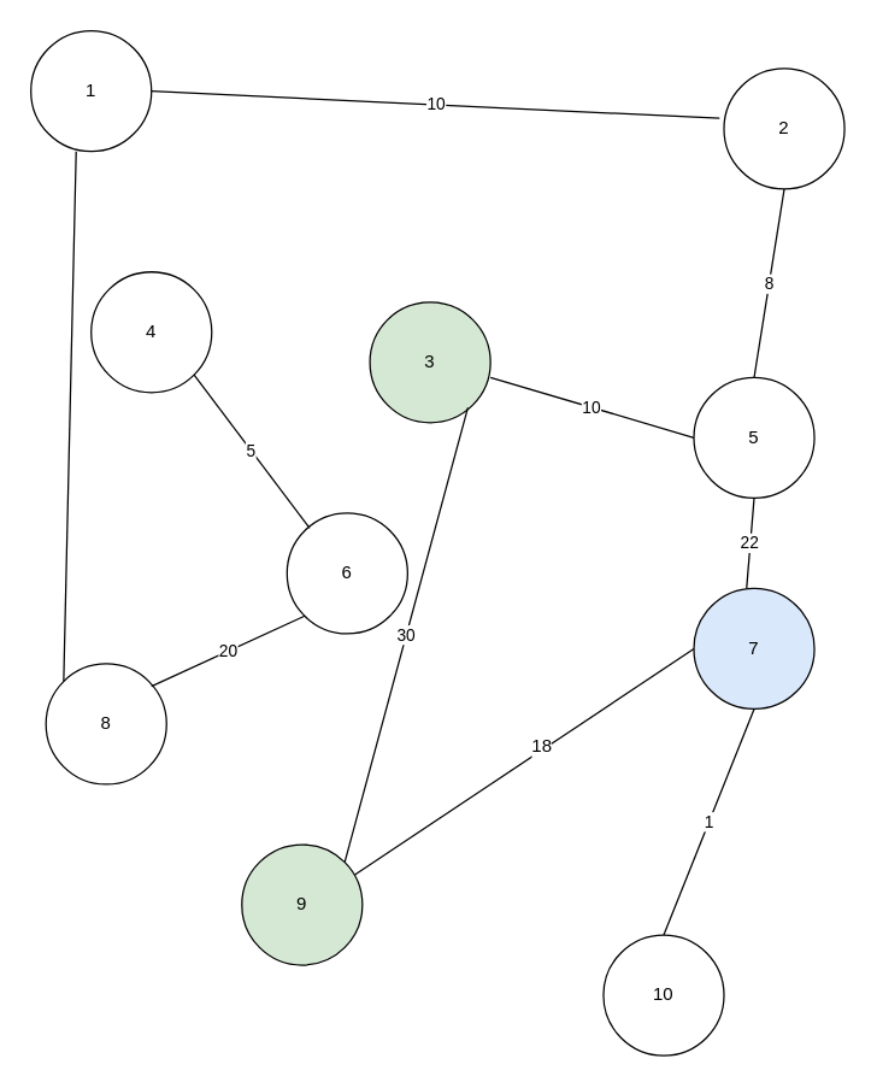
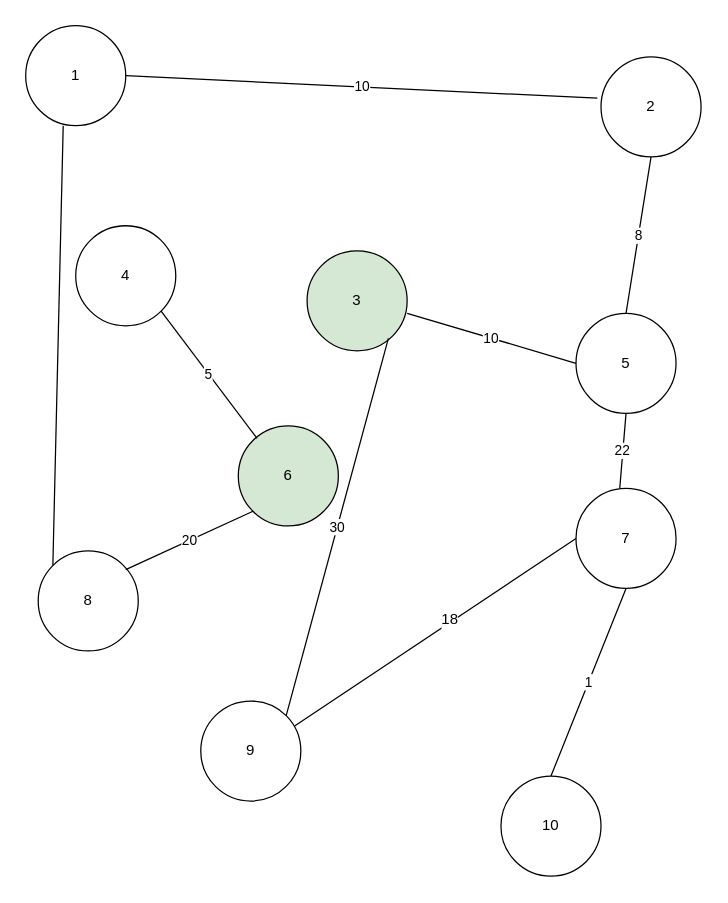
  <mxCell id="0" />
  <mxCell id="1" parent="0" />
- <mxCell id="2" value="6" style="ellipse;whiteSpace=wrap;html=1;aspect=fixed;" vertex="1" parent="1"><mxGeometry x="190" y="340" width="80" height="80" as="geometry" /></mxCell>
+ <mxCell id="2" value="6" style="ellipse;whiteSpace=wrap;html=1;aspect=fixed;fillColor=#d5e8d4;" vertex="1" parent="1"><mxGeometry x="190" y="340" width="80" height="80" as="geometry" /></mxCell>
  <mxCell id="3" value="10" style="ellipse;whiteSpace=wrap;html=1;aspect=fixed;" vertex="1" parent="1"><mxGeometry x="400" y="620" width="80" height="80" as="geometry" /></mxCell>
- <mxCell id="4" value="9" style="ellipse;whiteSpace=wrap;html=1;aspect=fixed;fillColor=#d5e8d4;" vertex="1" parent="1"><mxGeometry x="160" y="560" width="80" height="80" as="geometry" /></mxCell>
+ <mxCell id="4" value="9" style="ellipse;whiteSpace=wrap;html=1;aspect=fixed;" vertex="1" parent="1"><mxGeometry x="160" y="560" width="80" height="80" as="geometry" /></mxCell>
  <mxCell id="5" value="8" style="ellipse;whiteSpace=wrap;html=1;aspect=fixed;" vertex="1" parent="1"><mxGeometry x="30" y="440" width="80" height="80" as="geometry" /></mxCell>
- <mxCell id="6" value="7" style="ellipse;whiteSpace=wrap;html=1;aspect=fixed;fillColor=#dae8fc;" vertex="1" parent="1"><mxGeometry x="460" y="390" width="80" height="80" as="geometry" /></mxCell>
+ <mxCell id="6" value="7" style="ellipse;whiteSpace=wrap;html=1;aspect=fixed;" vertex="1" parent="1"><mxGeometry x="460" y="390" width="80" height="80" as="geometry" /></mxCell>
  <mxCell id="7" value="5" style="ellipse;whiteSpace=wrap;html=1;aspect=fixed;" vertex="1" parent="1"><mxGeometry x="460" y="250" width="80" height="80" as="geometry" /></mxCell>
  <mxCell id="8" value="4" style="ellipse;whiteSpace=wrap;html=1;aspect=fixed;" vertex="1" parent="1"><mxGeometry x="60" y="180" width="80" height="80" as="geometry" /></mxCell>
  <mxCell id="9" value="2" style="ellipse;whiteSpace=wrap;html=1;aspect=fixed;" vertex="1" parent="1"><mxGeometry x="480" y="45" width="80" height="80" as="geometry" /></mxCell>
  <mxCell id="10" value="1" style="ellipse;whiteSpace=wrap;html=1;aspect=fixed;" vertex="1" parent="1"><mxGeometry x="20" y="20" width="80" height="80" as="geometry" /></mxCell>
  <mxCell id="11" value="3" style="ellipse;whiteSpace=wrap;html=1;aspect=fixed;fillColor=#d5e8d4;" vertex="1" parent="1"><mxGeometry x="245" y="200" width="80" height="80" as="geometry" /></mxCell>
  <mxCell id="12" value="5" style="endArrow=none;html=1;entryX=1;entryY=1;entryDx=0;entryDy=0;" edge="1" parent="1" target="8"><mxGeometry width="50" height="50" relative="1" as="geometry"><mxPoint x="205" y="350" as="sourcePoint" /><mxPoint x="255" y="300" as="targetPoint" /></mxGeometry></mxCell>
  <mxCell id="13" value="20" style="endArrow=none;html=1;entryX=0;entryY=1;entryDx=0;entryDy=0;" edge="1" parent="1" target="2"><mxGeometry width="50" height="50" relative="1" as="geometry"><mxPoint x="100" y="455" as="sourcePoint" /><mxPoint x="150" y="405" as="targetPoint" /></mxGeometry></mxCell>
  <mxCell id="14" value="8" style="endArrow=none;html=1;entryX=0.5;entryY=1;entryDx=0;entryDy=0;" edge="1" parent="1" target="9"><mxGeometry width="50" height="50" relative="1" as="geometry"><mxPoint x="500" y="250" as="sourcePoint" /><mxPoint x="550" y="200" as="targetPoint" /></mxGeometry></mxCell>
  <mxCell id="15" value="10" style="endArrow=none;html=1;entryX=0;entryY=0.5;entryDx=0;entryDy=0;" edge="1" parent="1" target="7"><mxGeometry width="50" height="50" relative="1" as="geometry"><mxPoint x="325" y="250" as="sourcePoint" /><mxPoint x="375" y="200" as="targetPoint" /></mxGeometry></mxCell>
  <mxCell id="16" value="" style="endArrow=none;html=1;entryX=0;entryY=0.5;entryDx=0;entryDy=0;" edge="1" parent="1" target="6"><mxGeometry width="50" height="50" relative="1" as="geometry"><mxPoint x="235" y="580" as="sourcePoint" /><mxPoint x="285" y="530" as="targetPoint" /></mxGeometry></mxCell>
  <mxCell id="17" value="18" style="text;html=1;align=center;verticalAlign=middle;resizable=0;points=[];labelBackgroundColor=#ffffff;" vertex="1" connectable="0" parent="16"><mxGeometry x="0.11" y="3" relative="1" as="geometry"><mxPoint as="offset" /></mxGeometry></mxCell>
  <mxCell id="18" value="1" style="endArrow=none;html=1;exitX=0.5;exitY=0;exitDx=0;exitDy=0;" edge="1" parent="1" source="3"><mxGeometry width="50" height="50" relative="1" as="geometry"><mxPoint x="450" y="520" as="sourcePoint" /><mxPoint x="500" y="470" as="targetPoint" /></mxGeometry></mxCell>
  <mxCell id="19" value="22" style="endArrow=none;html=1;entryX=0.5;entryY=1;entryDx=0;entryDy=0;" edge="1" parent="1" target="7"><mxGeometry width="50" height="50" relative="1" as="geometry"><mxPoint x="495" y="390" as="sourcePoint" /><mxPoint x="545" y="340" as="targetPoint" /></mxGeometry></mxCell>
  <mxCell id="20" value="10" style="endArrow=none;html=1;entryX=-0.037;entryY=0.413;entryDx=0;entryDy=0;entryPerimeter=0;" edge="1" parent="1" target="9"><mxGeometry width="50" height="50" relative="1" as="geometry"><mxPoint x="100" y="60" as="sourcePoint" /><mxPoint x="150" as="targetPoint" y="10" /></mxGeometry></mxCell>
  <mxCell id="21" value="" style="endArrow=none;html=1;exitX=0;exitY=0;exitDx=0;exitDy=0;" edge="1" parent="1" source="5"><mxGeometry width="50" height="50" relative="1" as="geometry"><mxPoint x="0" y="150" as="sourcePoint" /><mxPoint x="50" y="100" as="targetPoint" /></mxGeometry></mxCell>
  <mxCell id="22" value="30" style="endArrow=none;html=1;exitX=1;exitY=0;exitDx=0;exitDy=0;" edge="1" parent="1" source="4"><mxGeometry width="50" height="50" relative="1" as="geometry"><mxPoint x="260" y="320" as="sourcePoint" /><mxPoint x="310" y="270" as="targetPoint" /></mxGeometry></mxCell>
